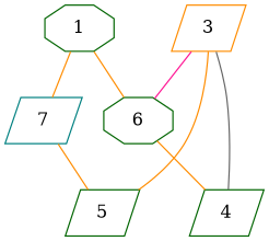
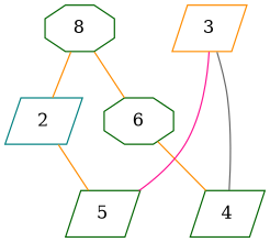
  graph {
    node [color=darkgreen shape=parallelogram]
    edge [color=darkorange]
-   1 [shape=octagon]
-   2 [color=teal label=7]
+   1 [shape=octagon label=8]
+   2 [color=teal]
    6 [shape=octagon]
    5
    3 [color=darkorange]
    4
    1 -- 2
    1 -- 6
    2 -- 5
    6 -- 4
-   3 -- 6 [color=deeppink]
-   3 -- 5
+   3 -- 5 [color=deeppink]
    3 -- 4 [color=gray40]
  }
